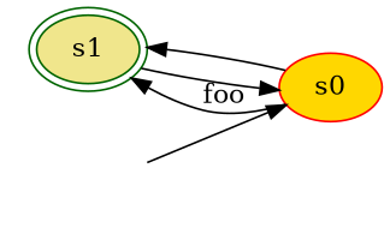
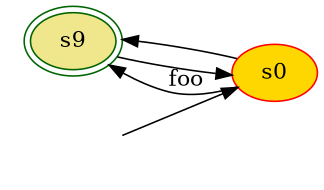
  digraph {
    rankdir=LR
    node [style=filled]
-   s1 [peripheries=2 fillcolor=khaki color=darkgreen]
+   s1 [peripheries=2 fillcolor=khaki color=darkgreen label=s9]
    s0 [fillcolor=gold color=red]
    _start_ [style=invis]
    s1 -> s0
    s0 -> s1 [label=foo]
    s0 -> s1
    _start_ -> s0
  }
